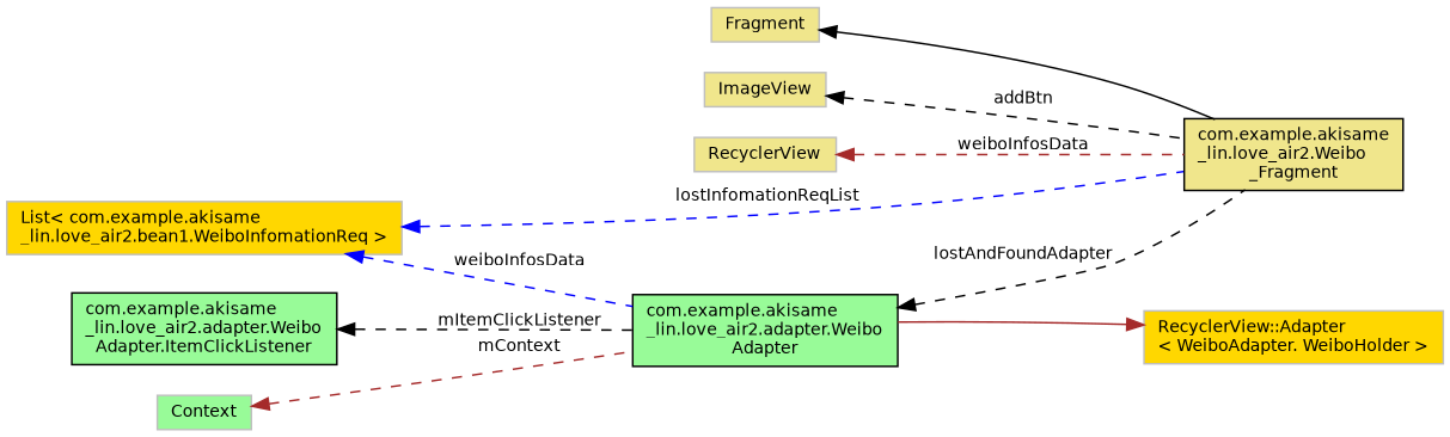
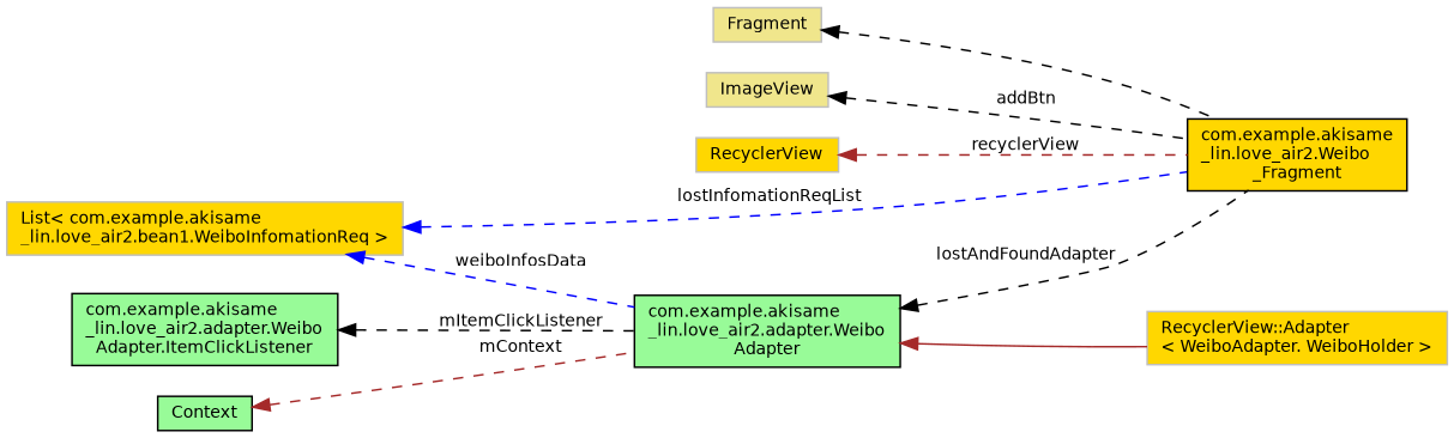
  digraph {
    rankdir=LR
    node [color=grey75 fillcolor=khaki fontname=Helvetica fontsize=10 shape=record style=filled]
    edge [color=black dir=back fontname=Helvetica fontsize=10 labelfontname=Helvetica labelfontsize=10 style=dashed]
-   n1 [color=black fontcolor=black height=0.2 label="com.example.akisame\l_lin.love_air2.Weibo\l_Fragment" width=0.4]
+   n1 [color=black fillcolor=gold fontcolor=black height=0.2 label="com.example.akisame\l_lin.love_air2.Weibo\l_Fragment" width=0.4]
    n2 [height=0.2 label=Fragment width=0.4]
    n3 [height=0.2 label=ImageView width=0.4]
-   n4 [height=0.2 label=RecyclerView width=0.4]
+   n4 [fillcolor=gold height=0.2 label=RecyclerView width=0.4]
    n5 [fillcolor=gold height=0.2 label="List\< com.example.akisame\l_lin.love_air2.bean1.WeiboInfomationReq \>" width=0.4]
    n6 [color=black fillcolor=palegreen height=0.2 label="com.example.akisame\l_lin.love_air2.adapter.Weibo\lAdapter" width=0.4]
    n7 [fillcolor=gold height=0.2 label="RecyclerView::Adapter\l\< WeiboAdapter. WeiboHolder \>" width=0.4]
    n8 [color=black fillcolor=palegreen height=0.2 label="com.example.akisame\l_lin.love_air2.adapter.Weibo\lAdapter.ItemClickListener" width=0.4]
-   n9 [fillcolor=palegreen height=0.2 label=Context width=0.4]
-   n2 -> n1 [style=solid]
+   n9 [color=black fillcolor=palegreen height=0.2 label=Context width=0.4]
+   n2 -> n1
    n3 -> n1 [label=" addBtn"]
-   n4 -> n1 [color=brown label=" weiboInfosData"]
+   n4 -> n1 [color=brown label=" recyclerView"]
    n5 -> n1 [color=blue label=" lostInfomationReqList"]
    n5 -> n6 [color=blue label=" weiboInfosData"]
    n6 -> n1 [label=" lostAndFoundAdapter"]
-   n7 -> n6 [color=brown style=solid]
+   n6 -> n7 [color=brown style=solid]
    n8 -> n6 [label=" mItemClickListener"]
    n9 -> n6 [color=brown label=" mContext"]
  }
